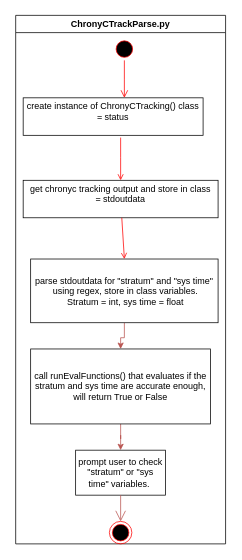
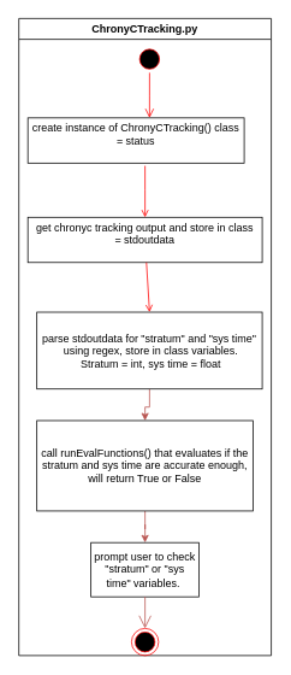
  <mxCell id="0" />
  <mxCell id="1" parent="0" />
- <mxCell id="2" value="ChronyCTrackParse.py" style="swimlane;whiteSpace=wrap" parent="1" vertex="1"><mxGeometry x="20" y="20" width="280" height="705" as="geometry" /></mxCell>
+ <mxCell id="2" value="ChronyCTracking.py" style="swimlane;whiteSpace=wrap" parent="1" vertex="1"><mxGeometry x="20" y="20" width="280" height="705" as="geometry" /></mxCell>
  <mxCell id="3" value="" style="ellipse;shape=startState;fillColor=#000000;strokeColor=#ff0000;" parent="2" vertex="1"><mxGeometry x="130" y="30" width="30" height="30" as="geometry" /></mxCell>
  <mxCell id="4" value="" style="edgeStyle=elbowEdgeStyle;elbow=horizontal;verticalAlign=bottom;endArrow=open;endSize=8;strokeColor=#FF0000;endFill=1;rounded=0" parent="2" source="3" target="5" edge="1"><mxGeometry x="100" y="40" as="geometry"><mxPoint x="115" y="110" as="targetPoint" /></mxGeometry></mxCell>
  <mxCell id="5" value="create instance of ChronyCTracking() class&#10;= status&#10;" style="" parent="2" vertex="1"><mxGeometry x="10" y="110" width="240" height="50" as="geometry" /></mxCell>
  <mxCell id="6" value="get chronyc tracking output and store in class&#10;= stdoutdata&#10;" style="" parent="2" vertex="1"><mxGeometry x="10" y="220" width="260" height="50" as="geometry" /></mxCell>
  <mxCell id="7" value="" style="endArrow=open;strokeColor=#FF0000;endFill=1;rounded=0;" parent="2" target="6" edge="1"><mxGeometry relative="1" as="geometry"><mxPoint x="140" y="163" as="sourcePoint" /><Array as="points"><mxPoint x="140" y="190" /></Array></mxGeometry></mxCell>
  <mxCell id="8" value="" style="edgeStyle=orthogonalEdgeStyle;rounded=0;orthogonalLoop=1;jettySize=auto;html=1;fillColor=#f8cecc;strokeColor=#b85450;" edge="1" parent="2" source="9" target="12"><mxGeometry relative="1" as="geometry" /></mxCell>
  <mxCell id="9" value="parse stdoutdata for &quot;stratum&quot; and &quot;sys time&quot;&#10; using regex, store in class variables.&#10; Stratum = int, sys time = float" style="" parent="2" vertex="1"><mxGeometry x="20" y="325" width="250" height="85" as="geometry" /></mxCell>
  <mxCell id="10" value="" style="endArrow=open;strokeColor=#FF0000;endFill=1;rounded=0;entryX=0.5;entryY=0;entryDx=0;entryDy=0;" parent="2" source="6" target="9" edge="1"><mxGeometry relative="1" as="geometry" /></mxCell>
  <mxCell id="11" value="" style="edgeStyle=orthogonalEdgeStyle;rounded=0;orthogonalLoop=1;jettySize=auto;html=1;fillColor=#f8cecc;strokeColor=#b85450;" edge="1" parent="2" source="12" target="13"><mxGeometry relative="1" as="geometry" /></mxCell>
  <mxCell id="12" value="call runEvalFunctions() that evaluates if the stratum and sys time are accurate enough, will return True or False" style="rounded=0;whiteSpace=wrap;html=1;" vertex="1" parent="2"><mxGeometry x="20" y="445" width="240" height="100" as="geometry" /></mxCell>
  <mxCell id="13" value="prompt user to check &quot;stratum&quot; or &quot;sys time&quot; variables.&amp;nbsp;" style="rounded=0;whiteSpace=wrap;html=1;" vertex="1" parent="2"><mxGeometry x="80" y="580" width="120" height="60" as="geometry" /></mxCell>
  <mxCell id="14" value="" style="ellipse;html=1;shape=endState;fillColor=#000000;strokeColor=#ff0000;" vertex="1" parent="2"><mxGeometry x="125" y="675" width="30" height="30" as="geometry" /></mxCell>
  <mxCell id="15" value="" style="endArrow=open;endFill=1;endSize=12;html=1;exitX=0.5;exitY=1;exitDx=0;exitDy=0;entryX=0.5;entryY=0;entryDx=0;entryDy=0;fillColor=#f8cecc;strokeColor=#b85450;" edge="1" parent="2" source="13" target="14"><mxGeometry width="160" relative="1" as="geometry"><mxPoint x="315" y="560" as="sourcePoint" /><mxPoint x="475" y="560" as="targetPoint" /></mxGeometry></mxCell>
